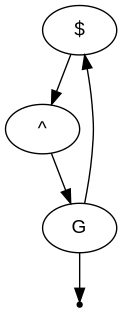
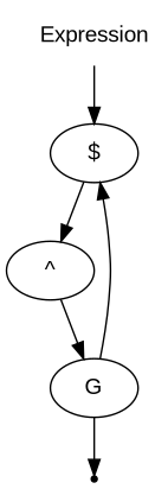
  digraph {
    rankdir=TB
    node [fontname=Arial shape=oval]
+   n1 [label=Expression shape=plaintext]
    n2 [label="$"]
    end [shape=point]
    n4 [label="^"]
    n5 [label=G]
+   n1 -> n2
    n2 -> n4
    n4 -> n5
    n5 -> n2
    n5 -> end
  }
